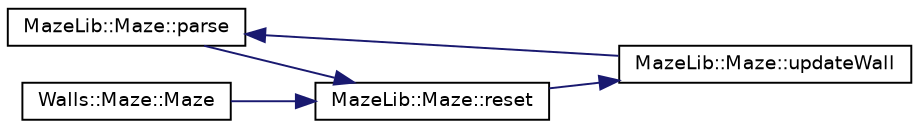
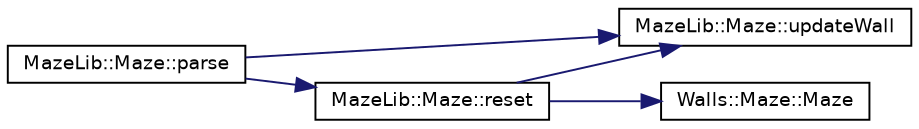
  digraph {
    rankdir=RL
    node [color=black fillcolor=white fontname=Helvetica fontsize=10 shape=record style=filled]
    edge [color=midnightblue dir=back fontname=Helvetica fontsize=10 labelfontname=Helvetica labelfontsize=10 style=solid]
    n1 [height=0.2 label="MazeLib::Maze::updateWall" width=0.4]
    n2 [height=0.2 label="MazeLib::Maze::parse" width=0.4]
    n3 [height=0.2 label="MazeLib::Maze::reset" width=0.4]
    n4 [height=0.2 label="Walls::Maze::Maze" width=0.4]
-   n2 -> n1
+   n1 -> n2
    n1 -> n3
    n3 -> n2
-   n3 -> n4
+   n4 -> n3
  }
